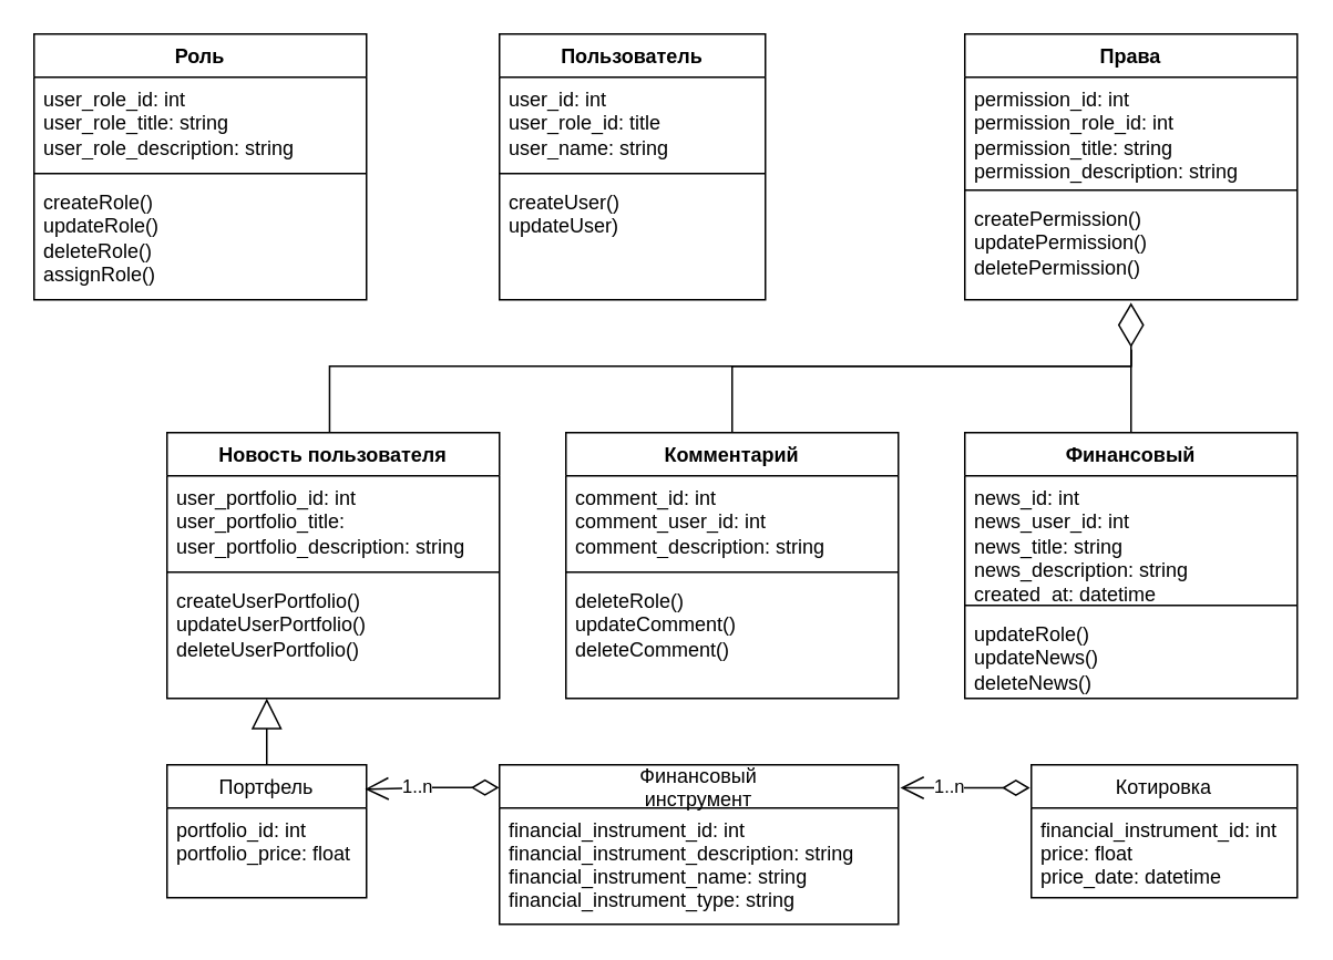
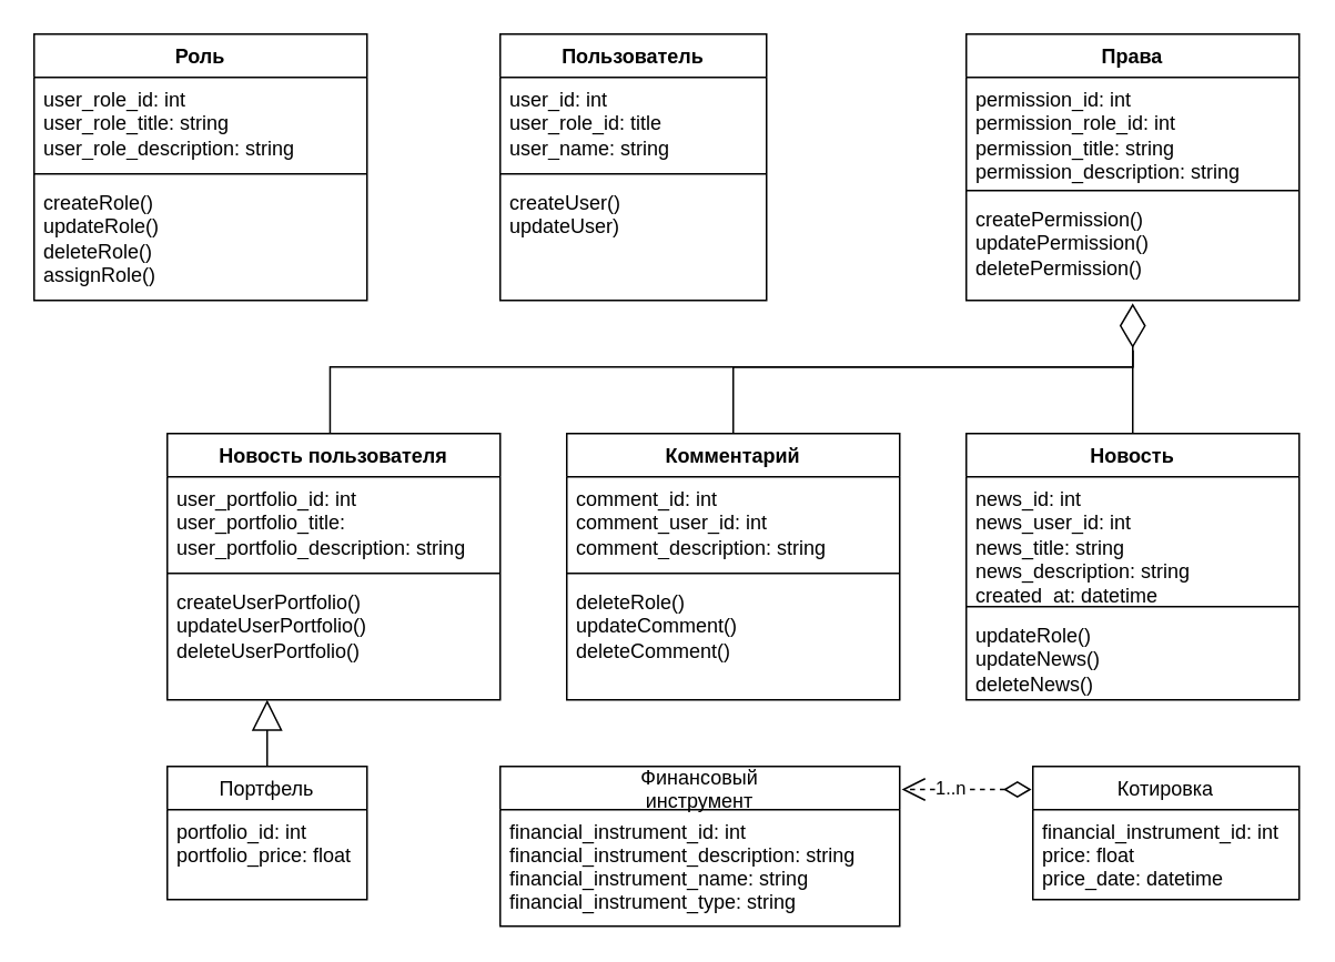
  <mxCell id="0" />
  <mxCell id="1" parent="0" />
  <mxCell id="2" value="Котировка" style="swimlane;fontStyle=0;childLayout=stackLayout;horizontal=1;startSize=26;fillColor=none;horizontalStack=0;resizeParent=1;resizeParentMax=0;resizeLast=0;collapsible=1;marginBottom=0;" parent="1" vertex="1"><mxGeometry x="620" y="460" width="160" height="80" as="geometry" /></mxCell>
  <mxCell id="3" value="financial_instrument_id: int&#10;price: float&#10;price_date: datetime&#10;" style="text;strokeColor=none;fillColor=none;align=left;verticalAlign=top;spacingLeft=4;spacingRight=4;overflow=hidden;rotatable=0;points=[[0,0.5],[1,0.5]];portConstraint=eastwest;" parent="2" vertex="1"><mxGeometry y="26" width="160" height="54" as="geometry" /></mxCell>
  <mxCell id="4" value="Портфель" style="swimlane;fontStyle=0;childLayout=stackLayout;horizontal=1;startSize=26;fillColor=none;horizontalStack=0;resizeParent=1;resizeParentMax=0;resizeLast=0;collapsible=1;marginBottom=0;" parent="1" vertex="1"><mxGeometry x="100" y="460" width="120" height="80" as="geometry" /></mxCell>
  <mxCell id="5" value="portfolio_id: int&#10;portfolio_price: float" style="text;strokeColor=none;fillColor=none;align=left;verticalAlign=top;spacingLeft=4;spacingRight=4;overflow=hidden;rotatable=0;points=[[0,0.5],[1,0.5]];portConstraint=eastwest;" parent="4" vertex="1"><mxGeometry y="26" width="120" height="54" as="geometry" /></mxCell>
  <mxCell id="6" value="Финансовый&#10;инструмент" style="swimlane;fontStyle=0;childLayout=stackLayout;horizontal=1;startSize=26;fillColor=none;horizontalStack=0;resizeParent=1;resizeParentMax=0;resizeLast=0;collapsible=1;marginBottom=0;" parent="1" vertex="1"><mxGeometry x="300" y="460" width="240" height="96" as="geometry" /></mxCell>
  <mxCell id="7" value="financial_instrument_id: int&#10;financial_instrument_description: string&#10;financial_instrument_name: string&#10;financial_instrument_type: string&#10; " style="text;strokeColor=none;fillColor=none;align=left;verticalAlign=top;spacingLeft=4;spacingRight=4;overflow=hidden;rotatable=0;points=[[0,0.5],[1,0.5]];portConstraint=eastwest;" parent="6" vertex="1"><mxGeometry y="26" width="240" height="70" as="geometry" /></mxCell>
- <mxCell id="8" value="" style="endArrow=open;html=1;endSize=12;startArrow=diamondThin;startSize=14;startFill=0;edgeStyle=orthogonalEdgeStyle;rounded=0;exitX=-0.001;exitY=0.143;exitDx=0;exitDy=0;exitPerimeter=0;entryX=0.993;entryY=0.183;entryDx=0;entryDy=0;entryPerimeter=0;" parent="1" source="6" target="4" edge="1"><mxGeometry relative="1" as="geometry"><mxPoint x="180" y="-72" as="sourcePoint" /><mxPoint x="409" y="-70" as="targetPoint" /></mxGeometry></mxCell>
- <mxCell id="9" value="1..n" style="edgeLabel;resizable=0;html=1;align=left;verticalAlign=top;" parent="8" connectable="0" vertex="1"><mxGeometry x="-1" relative="1" as="geometry"><mxPoint x="-60" y="-14" as="offset" /></mxGeometry></mxCell>
- <mxCell id="10" value="" style="endArrow=open;html=1;endSize=12;startArrow=diamondThin;startSize=14;startFill=0;edgeStyle=orthogonalEdgeStyle;rounded=0;exitX=-0.005;exitY=0.173;exitDx=0;exitDy=0;exitPerimeter=0;entryX=1.005;entryY=0.144;entryDx=0;entryDy=0;entryPerimeter=0;" parent="1" source="2" edge="1" target="6"><mxGeometry relative="1" as="geometry"><mxPoint x="150" y="-92" as="sourcePoint" /><mxPoint x="210" y="-90" as="targetPoint" /></mxGeometry></mxCell>
+ <mxCell id="10" value="" style="endArrow=open;html=1;endSize=12;startArrow=diamondThin;startSize=14;startFill=0;edgeStyle=orthogonalEdgeStyle;rounded=0;exitX=-0.005;exitY=0.173;exitDx=0;exitDy=0;exitPerimeter=0;entryX=1.005;entryY=0.144;entryDx=0;entryDy=0;entryPerimeter=0;dashed=1;" parent="1" source="2" edge="1" target="6"><mxGeometry relative="1" as="geometry"><mxPoint x="150" y="-92" as="sourcePoint" /><mxPoint x="210" y="-90" as="targetPoint" /></mxGeometry></mxCell>
  <mxCell id="11" value="1..n" style="edgeLabel;resizable=0;html=1;align=left;verticalAlign=top;" parent="10" connectable="0" vertex="1"><mxGeometry x="-1" relative="1" as="geometry"><mxPoint x="-59" y="-14" as="offset" /></mxGeometry></mxCell>
  <mxCell id="12" value="Роль" style="swimlane;fontStyle=1;align=center;verticalAlign=top;childLayout=stackLayout;horizontal=1;startSize=26;horizontalStack=0;resizeParent=1;resizeParentMax=0;resizeLast=0;collapsible=1;marginBottom=0;whiteSpace=wrap;html=1;" vertex="1" parent="1"><mxGeometry x="20" y="20" width="200" height="160" as="geometry" /></mxCell>
  <mxCell id="13" value="user_role_id: int&lt;br&gt;user_role_title: string&lt;br&gt;user_role_description: string" style="text;strokeColor=none;fillColor=none;align=left;verticalAlign=top;spacingLeft=4;spacingRight=4;overflow=hidden;rotatable=0;points=[[0,0.5],[1,0.5]];portConstraint=eastwest;whiteSpace=wrap;html=1;" vertex="1" parent="12"><mxGeometry y="26" width="200" height="54" as="geometry" /></mxCell>
  <mxCell id="14" value="" style="line;strokeWidth=1;fillColor=none;align=left;verticalAlign=middle;spacingTop=-1;spacingLeft=3;spacingRight=3;rotatable=0;labelPosition=right;points=[];portConstraint=eastwest;strokeColor=inherit;" vertex="1" parent="12"><mxGeometry y="80" width="200" height="8" as="geometry" /></mxCell>
  <mxCell id="15" value="createRole()&lt;br&gt;updateRole()&lt;br&gt;deleteRole()&lt;br&gt;assignRole()" style="text;strokeColor=none;fillColor=none;align=left;verticalAlign=top;spacingLeft=4;spacingRight=4;overflow=hidden;rotatable=0;points=[[0,0.5],[1,0.5]];portConstraint=eastwest;whiteSpace=wrap;html=1;" vertex="1" parent="12"><mxGeometry y="88" width="200" height="72" as="geometry" /></mxCell>
  <mxCell id="16" value="Права" style="swimlane;fontStyle=1;align=center;verticalAlign=top;childLayout=stackLayout;horizontal=1;startSize=26;horizontalStack=0;resizeParent=1;resizeParentMax=0;resizeLast=0;collapsible=1;marginBottom=0;whiteSpace=wrap;html=1;" vertex="1" parent="1"><mxGeometry x="580" y="20" width="200" height="160" as="geometry" /></mxCell>
  <mxCell id="17" value="permission_id: int&lt;br&gt;permission_role_id: int&lt;br&gt;permission_title: string&lt;br&gt;permission_description: string&lt;br&gt;" style="text;strokeColor=none;fillColor=none;align=left;verticalAlign=top;spacingLeft=4;spacingRight=4;overflow=hidden;rotatable=0;points=[[0,0.5],[1,0.5]];portConstraint=eastwest;whiteSpace=wrap;html=1;" vertex="1" parent="16"><mxGeometry y="26" width="200" height="64" as="geometry" /></mxCell>
  <mxCell id="18" value="" style="line;strokeWidth=1;fillColor=none;align=left;verticalAlign=middle;spacingTop=-1;spacingLeft=3;spacingRight=3;rotatable=0;labelPosition=right;points=[];portConstraint=eastwest;strokeColor=inherit;" vertex="1" parent="16"><mxGeometry y="90" width="200" height="8" as="geometry" /></mxCell>
  <mxCell id="19" value="createPermission()&lt;br&gt;updatePermission()&lt;br&gt;deletePermission()" style="text;strokeColor=none;fillColor=none;align=left;verticalAlign=top;spacingLeft=4;spacingRight=4;overflow=hidden;rotatable=0;points=[[0,0.5],[1,0.5]];portConstraint=eastwest;whiteSpace=wrap;html=1;" vertex="1" parent="16"><mxGeometry y="98" width="200" height="62" as="geometry" /></mxCell>
- <mxCell id="20" value="Финансовый" style="swimlane;fontStyle=1;align=center;verticalAlign=top;childLayout=stackLayout;horizontal=1;startSize=26;horizontalStack=0;resizeParent=1;resizeParentMax=0;resizeLast=0;collapsible=1;marginBottom=0;whiteSpace=wrap;html=1;" vertex="1" parent="1"><mxGeometry x="580" y="260" width="200" height="160" as="geometry" /></mxCell>
+ <mxCell id="20" value="Новость" style="swimlane;fontStyle=1;align=center;verticalAlign=top;childLayout=stackLayout;horizontal=1;startSize=26;horizontalStack=0;resizeParent=1;resizeParentMax=0;resizeLast=0;collapsible=1;marginBottom=0;whiteSpace=wrap;html=1;" vertex="1" parent="1"><mxGeometry x="580" y="260" width="200" height="160" as="geometry" /></mxCell>
  <mxCell id="21" value="news_id: int&lt;br&gt;news_user_id: int&lt;br&gt;news_title: string&lt;br&gt;news_description: string&lt;br&gt;created_at: datetime" style="text;strokeColor=none;fillColor=none;align=left;verticalAlign=top;spacingLeft=4;spacingRight=4;overflow=hidden;rotatable=0;points=[[0,0.5],[1,0.5]];portConstraint=eastwest;whiteSpace=wrap;html=1;" vertex="1" parent="20"><mxGeometry y="26" width="200" height="74" as="geometry" /></mxCell>
  <mxCell id="22" value="" style="line;strokeWidth=1;fillColor=none;align=left;verticalAlign=middle;spacingTop=-1;spacingLeft=3;spacingRight=3;rotatable=0;labelPosition=right;points=[];portConstraint=eastwest;strokeColor=inherit;" vertex="1" parent="20"><mxGeometry y="100" width="200" height="8" as="geometry" /></mxCell>
  <mxCell id="23" value="updateRole()&lt;br&gt;updateNews()&lt;br&gt;deleteNews()" style="text;strokeColor=none;fillColor=none;align=left;verticalAlign=top;spacingLeft=4;spacingRight=4;overflow=hidden;rotatable=0;points=[[0,0.5],[1,0.5]];portConstraint=eastwest;whiteSpace=wrap;html=1;" vertex="1" parent="20"><mxGeometry y="108" width="200" height="52" as="geometry" /></mxCell>
  <mxCell id="24" style="edgeStyle=orthogonalEdgeStyle;rounded=0;orthogonalLoop=1;jettySize=auto;html=1;exitX=0.5;exitY=0;exitDx=0;exitDy=0;endArrow=none;endFill=0;" edge="1" parent="1" source="25"><mxGeometry relative="1" as="geometry"><mxPoint x="680" y="210" as="targetPoint" /><Array as="points"><mxPoint x="440" y="220" /><mxPoint x="680" y="220" /></Array></mxGeometry></mxCell>
  <mxCell id="25" value="Комментарий" style="swimlane;fontStyle=1;align=center;verticalAlign=top;childLayout=stackLayout;horizontal=1;startSize=26;horizontalStack=0;resizeParent=1;resizeParentMax=0;resizeLast=0;collapsible=1;marginBottom=0;whiteSpace=wrap;html=1;" vertex="1" parent="1"><mxGeometry x="340" y="260" width="200" height="160" as="geometry" /></mxCell>
  <mxCell id="26" value="comment_id: int&lt;br&gt;comment_user_id: int&lt;br&gt;comment_description: string" style="text;strokeColor=none;fillColor=none;align=left;verticalAlign=top;spacingLeft=4;spacingRight=4;overflow=hidden;rotatable=0;points=[[0,0.5],[1,0.5]];portConstraint=eastwest;whiteSpace=wrap;html=1;" vertex="1" parent="25"><mxGeometry y="26" width="200" height="54" as="geometry" /></mxCell>
  <mxCell id="27" value="" style="line;strokeWidth=1;fillColor=none;align=left;verticalAlign=middle;spacingTop=-1;spacingLeft=3;spacingRight=3;rotatable=0;labelPosition=right;points=[];portConstraint=eastwest;strokeColor=inherit;" vertex="1" parent="25"><mxGeometry y="80" width="200" height="8" as="geometry" /></mxCell>
  <mxCell id="28" value="deleteRole()&lt;br&gt;updateComment()&lt;br&gt;deleteComment()" style="text;strokeColor=none;fillColor=none;align=left;verticalAlign=top;spacingLeft=4;spacingRight=4;overflow=hidden;rotatable=0;points=[[0,0.5],[1,0.5]];portConstraint=eastwest;whiteSpace=wrap;html=1;" vertex="1" parent="25"><mxGeometry y="88" width="200" height="72" as="geometry" /></mxCell>
  <mxCell id="29" style="edgeStyle=orthogonalEdgeStyle;rounded=0;orthogonalLoop=1;jettySize=auto;html=1;endArrow=none;endFill=0;exitX=0.489;exitY=0.003;exitDx=0;exitDy=0;exitPerimeter=0;" edge="1" parent="1" source="30"><mxGeometry relative="1" as="geometry"><mxPoint x="680" y="210" as="targetPoint" /><Array as="points"><mxPoint x="198" y="220" /><mxPoint x="680" y="220" /></Array></mxGeometry></mxCell>
  <mxCell id="30" value="Новость пользователя" style="swimlane;fontStyle=1;align=center;verticalAlign=top;childLayout=stackLayout;horizontal=1;startSize=26;horizontalStack=0;resizeParent=1;resizeParentMax=0;resizeLast=0;collapsible=1;marginBottom=0;whiteSpace=wrap;html=1;" vertex="1" parent="1"><mxGeometry x="100" y="260" width="200" height="160" as="geometry" /></mxCell>
  <mxCell id="31" value="user_portfolio_id: int&lt;br&gt;user_portfolio_title: user_portfolio_description: string" style="text;strokeColor=none;fillColor=none;align=left;verticalAlign=top;spacingLeft=4;spacingRight=4;overflow=hidden;rotatable=0;points=[[0,0.5],[1,0.5]];portConstraint=eastwest;whiteSpace=wrap;html=1;" vertex="1" parent="30"><mxGeometry y="26" width="200" height="54" as="geometry" /></mxCell>
  <mxCell id="32" value="" style="line;strokeWidth=1;fillColor=none;align=left;verticalAlign=middle;spacingTop=-1;spacingLeft=3;spacingRight=3;rotatable=0;labelPosition=right;points=[];portConstraint=eastwest;strokeColor=inherit;" vertex="1" parent="30"><mxGeometry y="80" width="200" height="8" as="geometry" /></mxCell>
  <mxCell id="33" value="createUserPortfolio()&lt;br&gt;updateUserPortfolio()&lt;br&gt;deleteUserPortfolio()" style="text;strokeColor=none;fillColor=none;align=left;verticalAlign=top;spacingLeft=4;spacingRight=4;overflow=hidden;rotatable=0;points=[[0,0.5],[1,0.5]];portConstraint=eastwest;whiteSpace=wrap;html=1;" vertex="1" parent="30"><mxGeometry y="88" width="200" height="72" as="geometry" /></mxCell>
  <mxCell id="34" value="Пользователь" style="swimlane;fontStyle=1;align=center;verticalAlign=top;childLayout=stackLayout;horizontal=1;startSize=26;horizontalStack=0;resizeParent=1;resizeParentMax=0;resizeLast=0;collapsible=1;marginBottom=0;whiteSpace=wrap;html=1;" vertex="1" parent="1"><mxGeometry x="300" y="20" width="160" height="160" as="geometry" /></mxCell>
  <mxCell id="35" value="user_id: int&lt;br&gt;user_role_id: title&lt;br&gt;user_name: string&lt;br&gt;" style="text;strokeColor=none;fillColor=none;align=left;verticalAlign=top;spacingLeft=4;spacingRight=4;overflow=hidden;rotatable=0;points=[[0,0.5],[1,0.5]];portConstraint=eastwest;whiteSpace=wrap;html=1;" vertex="1" parent="34"><mxGeometry y="26" width="160" height="54" as="geometry" /></mxCell>
  <mxCell id="36" value="" style="line;strokeWidth=1;fillColor=none;align=left;verticalAlign=middle;spacingTop=-1;spacingLeft=3;spacingRight=3;rotatable=0;labelPosition=right;points=[];portConstraint=eastwest;strokeColor=inherit;" vertex="1" parent="34"><mxGeometry y="80" width="160" height="8" as="geometry" /></mxCell>
  <mxCell id="37" value="createUser()&lt;br&gt;updateUser)" style="text;strokeColor=none;fillColor=none;align=left;verticalAlign=top;spacingLeft=4;spacingRight=4;overflow=hidden;rotatable=0;points=[[0,0.5],[1,0.5]];portConstraint=eastwest;whiteSpace=wrap;html=1;" vertex="1" parent="34"><mxGeometry y="88" width="160" height="72" as="geometry" /></mxCell>
  <mxCell id="38" value="" style="endArrow=diamondThin;endFill=0;endSize=24;html=1;rounded=0;entryX=0.5;entryY=1.028;entryDx=0;entryDy=0;entryPerimeter=0;exitX=0.5;exitY=0;exitDx=0;exitDy=0;" edge="1" parent="1" source="20" target="19"><mxGeometry width="160" relative="1" as="geometry"><mxPoint x="669.58" y="260" as="sourcePoint" /><mxPoint x="669.58" y="180" as="targetPoint" /></mxGeometry></mxCell>
  <mxCell id="39" value="" style="endArrow=block;endSize=16;endFill=0;html=1;rounded=0;exitX=0.5;exitY=0;exitDx=0;exitDy=0;" edge="1" parent="1" source="4"><mxGeometry width="160" relative="1" as="geometry"><mxPoint x="179" y="444" as="sourcePoint" /><mxPoint x="160" y="420" as="targetPoint" /></mxGeometry></mxCell>
